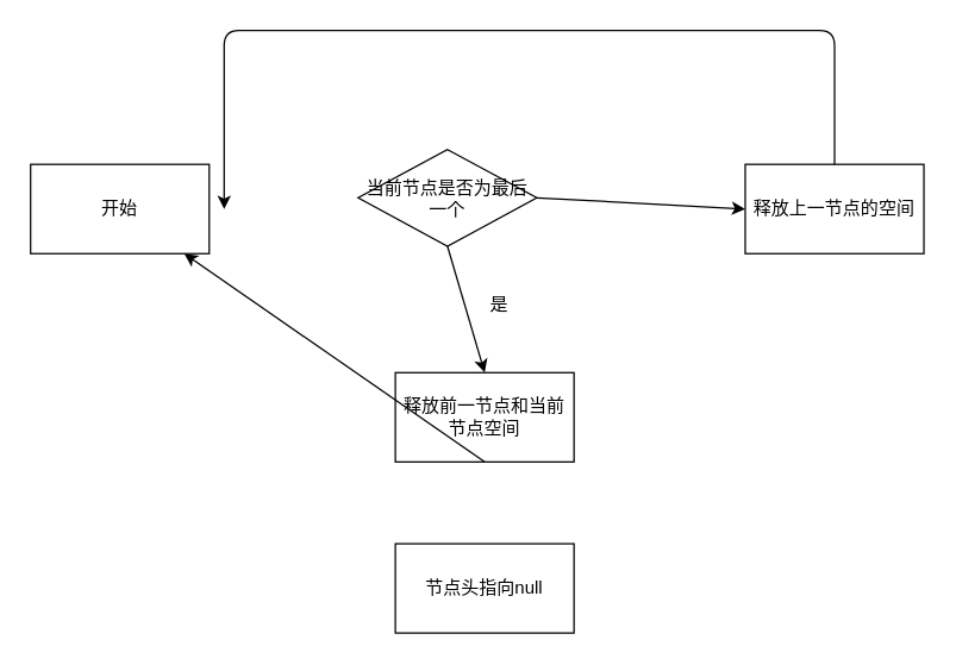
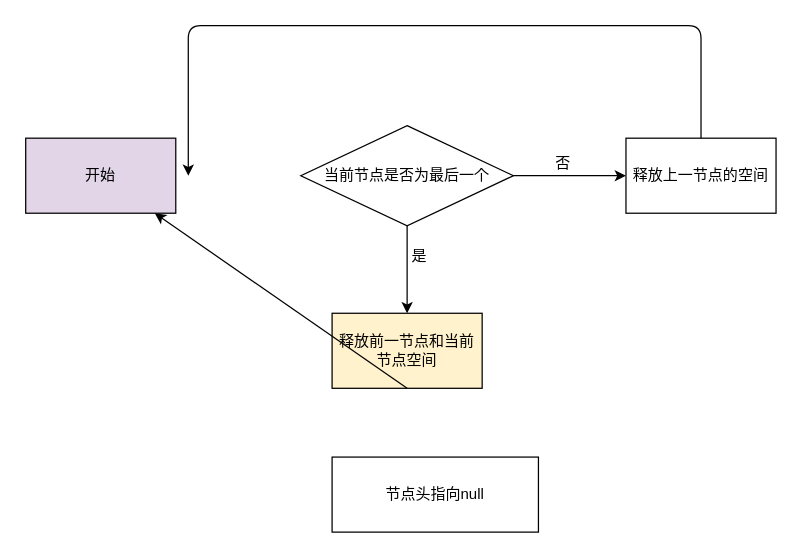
  <mxCell id="0" />
  <mxCell id="1" parent="0" />
- <mxCell id="2" value="开始" style="rounded=0;whiteSpace=wrap;html=1;" parent="1" vertex="1"><mxGeometry x="20" y="110" width="120" height="60" as="geometry" /></mxCell>
- <mxCell id="3" value="当前节点是否为最后一个" style="rhombus;whiteSpace=wrap;html=1;" parent="1" vertex="1"><mxGeometry x="240" y="100" width="120" height="65" as="geometry" /></mxCell>
+ <mxCell id="2" value="开始" style="rounded=0;whiteSpace=wrap;html=1;fillColor=#e1d5e7;" parent="1" vertex="1"><mxGeometry x="20" y="110" width="120" height="60" as="geometry" /></mxCell>
+ <mxCell id="3" value="当前节点是否为最后一个" style="rhombus;whiteSpace=wrap;html=1;" parent="1" vertex="1"><mxGeometry x="240" y="100" width="170" height="80" as="geometry" /></mxCell>
  <mxCell id="4" value="" style="endArrow=classic;html=1;exitX=1;exitY=0.5;exitDx=0;exitDy=0;" parent="1" source="3" edge="1"><mxGeometry width="50" height="50" relative="1" as="geometry"><mxPoint x="490" y="170" as="sourcePoint" /><mxPoint x="500" y="140" as="targetPoint" /></mxGeometry></mxCell>
+ <mxCell id="5" value="否" style="text;html=1;strokeColor=none;fillColor=none;align=center;verticalAlign=middle;whiteSpace=wrap;rounded=0;" parent="1" vertex="1"><mxGeometry x="430" y="120" width="40" height="20" as="geometry" /></mxCell>
  <mxCell id="6" value="释放上一节点的空间" style="rounded=0;whiteSpace=wrap;html=1;" parent="1" vertex="1"><mxGeometry x="500" y="110" width="120" height="60" as="geometry" /></mxCell>
  <mxCell id="7" value="" style="endArrow=classic;html=1;exitX=0.5;exitY=0;exitDx=0;exitDy=0;" parent="1" source="6" edge="1"><mxGeometry width="50" height="50" relative="1" as="geometry"><mxPoint x="570" y="170" as="sourcePoint" /><mxPoint x="150" y="140" as="targetPoint" /><Array as="points"><mxPoint x="560" y="20" /><mxPoint x="150" y="20" /></Array></mxGeometry></mxCell>
  <mxCell id="8" value="" style="endArrow=classic;html=1;exitX=0.5;exitY=1;exitDx=0;exitDy=0;" parent="1" source="3" edge="1"><mxGeometry width="50" height="50" relative="1" as="geometry"><mxPoint x="570" y="170" as="sourcePoint" /><mxPoint x="325" y="250" as="targetPoint" /></mxGeometry></mxCell>
  <mxCell id="9" value="是" style="text;html=1;strokeColor=none;fillColor=none;align=center;verticalAlign=middle;whiteSpace=wrap;rounded=0;" parent="1" vertex="1"><mxGeometry x="315" y="195" width="40" height="20" as="geometry" /></mxCell>
- <mxCell id="10" value="释放前一节点和当前节点空间" style="rounded=0;whiteSpace=wrap;html=1;" parent="1" vertex="1"><mxGeometry x="265" y="250" width="120" height="60" as="geometry" /></mxCell>
+ <mxCell id="10" value="释放前一节点和当前节点空间" style="rounded=0;whiteSpace=wrap;html=1;fillColor=#fff2cc;" parent="1" vertex="1"><mxGeometry x="265" y="250" width="120" height="60" as="geometry" /></mxCell>
  <mxCell id="11" value="" style="endArrow=classic;html=1;exitX=0.5;exitY=1;exitDx=0;exitDy=0;" parent="1" source="10" target="2" edge="1"><mxGeometry width="50" height="50" relative="1" as="geometry"><mxPoint x="570" y="170" as="sourcePoint" /><mxPoint x="325" y="370" as="targetPoint" /></mxGeometry></mxCell>
- <mxCell id="12" value="节点头指向null" style="rounded=0;whiteSpace=wrap;html=1;" parent="1" vertex="1"><mxGeometry x="265" y="365" width="120" height="60" as="geometry" /></mxCell>
+ <mxCell id="12" value="节点头指向null" style="rounded=0;whiteSpace=wrap;html=1;" parent="1" vertex="1"><mxGeometry x="265" y="365" width="165" height="60" as="geometry" /></mxCell>
